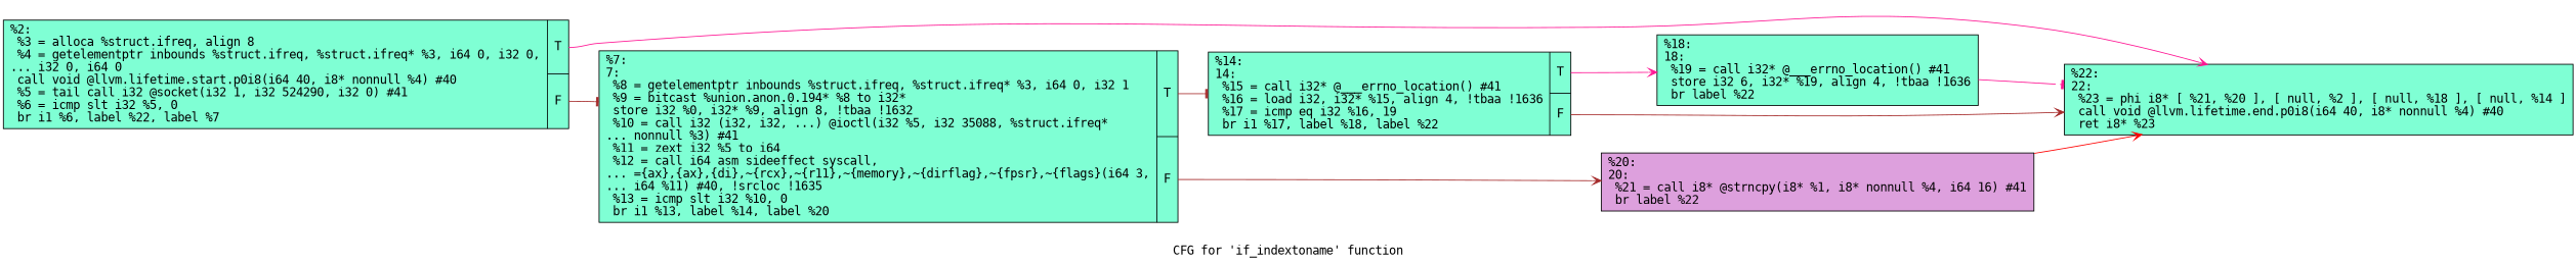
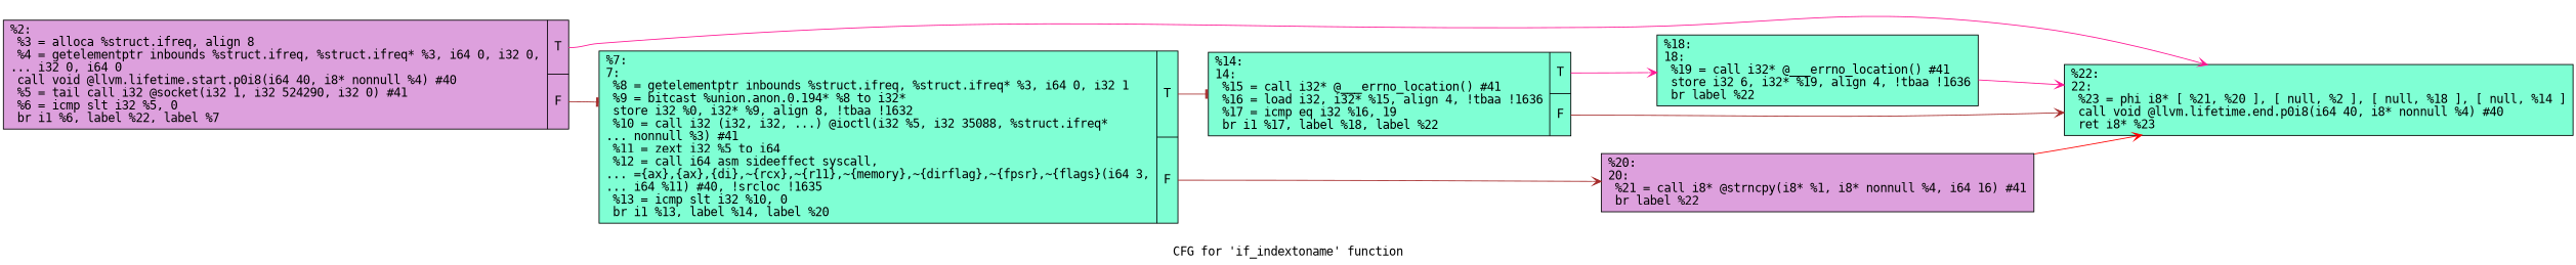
  digraph {
    fontname="DejaVu Sans Mono"
    label="CFG for 'if_indextoname' function"
    rankdir=LR
    node [fillcolor=aquamarine fontname="DejaVu Sans Mono" shape=record style=filled]
    edge [arrowhead=vee color=brown fontname="DejaVu Sans Mono" tailport=s0]
-   n1 [label="{%2:\l  %3 = alloca %struct.ifreq, align 8\l  %4 = getelementptr inbounds %struct.ifreq, %struct.ifreq* %3, i64 0, i32 0,\l... i32 0, i64 0\l  call void @llvm.lifetime.start.p0i8(i64 40, i8* nonnull %4) #40\l  %5 = tail call i32 @socket(i32 1, i32 524290, i32 0) #41\l  %6 = icmp slt i32 %5, 0\l  br i1 %6, label %22, label %7\l|{<s0>T|<s1>F}}"]
+   n1 [fillcolor=plum label="{%2:\l  %3 = alloca %struct.ifreq, align 8\l  %4 = getelementptr inbounds %struct.ifreq, %struct.ifreq* %3, i64 0, i32 0,\l... i32 0, i64 0\l  call void @llvm.lifetime.start.p0i8(i64 40, i8* nonnull %4) #40\l  %5 = tail call i32 @socket(i32 1, i32 524290, i32 0) #41\l  %6 = icmp slt i32 %5, 0\l  br i1 %6, label %22, label %7\l|{<s0>T|<s1>F}}"]
    n2 [label="{%22:\l22:                                               \l  %23 = phi i8* [ %21, %20 ], [ null, %2 ], [ null, %18 ], [ null, %14 ]\l  call void @llvm.lifetime.end.p0i8(i64 40, i8* nonnull %4) #40\l  ret i8* %23\l}"]
    n3 [label="{%7:\l7:                                                \l  %8 = getelementptr inbounds %struct.ifreq, %struct.ifreq* %3, i64 0, i32 1\l  %9 = bitcast %union.anon.0.194* %8 to i32*\l  store i32 %0, i32* %9, align 8, !tbaa !1632\l  %10 = call i32 (i32, i32, ...) @ioctl(i32 %5, i32 35088, %struct.ifreq*\l... nonnull %3) #41\l  %11 = zext i32 %5 to i64\l  %12 = call i64 asm sideeffect syscall,\l... =\{ax\},\{ax\},\{di\},~\{rcx\},~\{r11\},~\{memory\},~\{dirflag\},~\{fpsr\},~\{flags\}(i64 3,\l... i64 %11) #40, !srcloc !1635\l  %13 = icmp slt i32 %10, 0\l  br i1 %13, label %14, label %20\l|{<s0>T|<s1>F}}"]
    n4 [label="{%14:\l14:                                               \l  %15 = call i32* @___errno_location() #41\l  %16 = load i32, i32* %15, align 4, !tbaa !1636\l  %17 = icmp eq i32 %16, 19\l  br i1 %17, label %18, label %22\l|{<s0>T|<s1>F}}"]
    n5 [fillcolor=plum label="{%20:\l20:                                               \l  %21 = call i8* @strncpy(i8* %1, i8* nonnull %4, i64 16) #41\l  br label %22\l}"]
    n6 [label="{%18:\l18:                                               \l  %19 = call i32* @___errno_location() #41\l  store i32 6, i32* %19, align 4, !tbaa !1636\l  br label %22\l}"]
    n1 -> n2 [color=deeppink]
    n1 -> n3 [arrowhead=tee tailport=s1]
    n3 -> n4 [arrowhead=tee]
    n3 -> n5 [tailport=s1]
    n4 -> n2 [tailport=s1]
    n4 -> n6 [color=deeppink]
    n5 -> n2 [color=red]
-   n6 -> n2 [arrowhead=tee color=deeppink]
+   n6 -> n2 [color=deeppink]
  }
